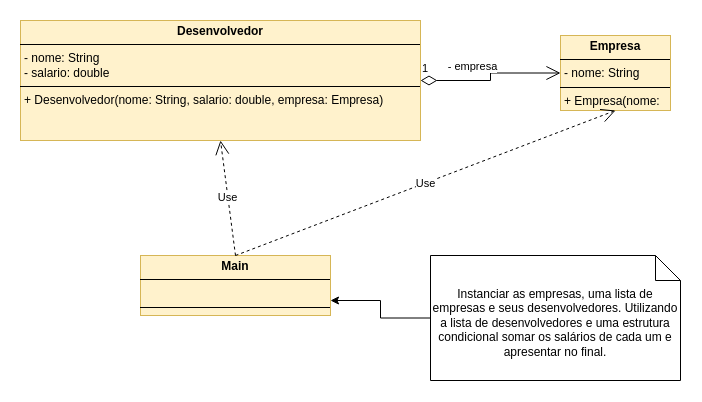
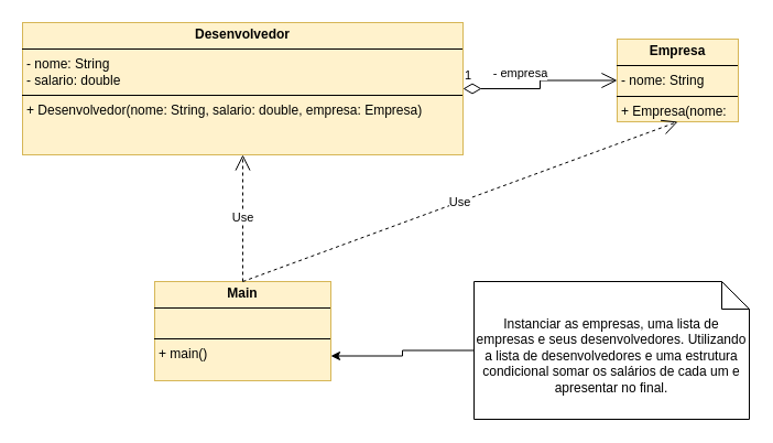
  <mxCell id="0" />
  <mxCell id="1" parent="0" />
  <mxCell id="2" value="&lt;p style=&quot;margin:0px;margin-top:4px;text-align:center;&quot;&gt;&lt;b&gt;Empresa&lt;/b&gt;&lt;/p&gt;&lt;hr size=&quot;1&quot; style=&quot;border-style:solid;&quot;&gt;&lt;p style=&quot;margin:0px;margin-left:4px;&quot;&gt;- nome: String&lt;br&gt;&lt;/p&gt;&lt;hr size=&quot;1&quot; style=&quot;border-style:solid;&quot;&gt;&lt;p style=&quot;margin:0px;margin-left:4px;&quot;&gt;+ Empresa(nome: String)&lt;/p&gt;" style="verticalAlign=top;align=left;overflow=fill;html=1;whiteSpace=wrap;fillColor=#fff2cc;strokeColor=#d6b656;" vertex="1" parent="1"><mxGeometry x="560" y="35" width="110" height="75" as="geometry" /></mxCell>
  <mxCell id="3" value="&lt;p style=&quot;margin:0px;margin-top:4px;text-align:center;&quot;&gt;&lt;b&gt;Desenvolvedor&lt;/b&gt;&lt;/p&gt;&lt;hr size=&quot;1&quot; style=&quot;border-style:solid;&quot;&gt;&lt;p style=&quot;margin:0px;margin-left:4px;&quot;&gt;- nome: String&lt;/p&gt;&lt;p style=&quot;margin:0px;margin-left:4px;&quot;&gt;- salario: double&lt;/p&gt;&lt;hr size=&quot;1&quot; style=&quot;border-style:solid;&quot;&gt;&lt;p style=&quot;margin:0px;margin-left:4px;&quot;&gt;+ Desenvolvedor(nome: String, salario: double, empresa: Empresa)&lt;br&gt;&lt;/p&gt;" style="verticalAlign=top;align=left;overflow=fill;html=1;whiteSpace=wrap;fillColor=#fff2cc;strokeColor=#d6b656;" vertex="1" parent="1"><mxGeometry x="20" y="20" width="400" height="120" as="geometry" /></mxCell>
  <mxCell id="4" value="1" style="endArrow=open;html=1;endSize=12;startArrow=diamondThin;startSize=14;startFill=0;edgeStyle=orthogonalEdgeStyle;align=left;verticalAlign=bottom;rounded=0;exitX=1;exitY=0.5;exitDx=0;exitDy=0;entryX=0;entryY=0.5;entryDx=0;entryDy=0;" edge="1" parent="1" source="3" target="2"><mxGeometry x="-1" y="3" relative="1" as="geometry"><mxPoint x="290" y="275" as="sourcePoint" /><mxPoint x="450" y="275" as="targetPoint" /></mxGeometry></mxCell>
  <mxCell id="5" value="- empresa" style="edgeLabel;html=1;align=center;verticalAlign=middle;resizable=0;points=[];" vertex="1" connectable="0" parent="4"><mxGeometry x="-0.676" y="-1" relative="1" as="geometry"><mxPoint x="27" y="-16" as="offset" /></mxGeometry></mxCell>
- <mxCell id="6" value="&lt;p style=&quot;margin:0px;margin-top:4px;text-align:center;&quot;&gt;&lt;b&gt;Main&lt;/b&gt;&lt;/p&gt;&lt;hr size=&quot;1&quot; style=&quot;border-style:solid;&quot;&gt;&lt;p style=&quot;margin:0px;margin-left:4px;&quot;&gt;&lt;br&gt;&lt;/p&gt;&lt;hr size=&quot;1&quot; style=&quot;border-style:solid;&quot;&gt;&lt;p style=&quot;margin:0px;margin-left:4px;&quot;&gt;+ main()&lt;br&gt;&lt;/p&gt;" style="verticalAlign=top;align=left;overflow=fill;html=1;whiteSpace=wrap;fillColor=#fff2cc;strokeColor=#d6b656;" vertex="1" parent="1"><mxGeometry x="140" y="255" width="190" height="60" as="geometry" /></mxCell>
+ <mxCell id="6" value="&lt;p style=&quot;margin:0px;margin-top:4px;text-align:center;&quot;&gt;&lt;b&gt;Main&lt;/b&gt;&lt;/p&gt;&lt;hr size=&quot;1&quot; style=&quot;border-style:solid;&quot;&gt;&lt;p style=&quot;margin:0px;margin-left:4px;&quot;&gt;&lt;br&gt;&lt;/p&gt;&lt;hr size=&quot;1&quot; style=&quot;border-style:solid;&quot;&gt;&lt;p style=&quot;margin:0px;margin-left:4px;&quot;&gt;+ main()&lt;br&gt;&lt;/p&gt;" style="verticalAlign=top;align=left;overflow=fill;html=1;whiteSpace=wrap;fillColor=#fff2cc;strokeColor=#d6b656;" vertex="1" parent="1"><mxGeometry x="140" y="255" width="160" height="90" as="geometry" /></mxCell>
  <mxCell id="7" value="Use" style="endArrow=open;endSize=12;dashed=1;html=1;rounded=0;entryX=0.5;entryY=1;entryDx=0;entryDy=0;exitX=0.5;exitY=0;exitDx=0;exitDy=0;" edge="1" parent="1" source="6" target="3"><mxGeometry width="160" relative="1" as="geometry"><mxPoint x="150" y="275" as="sourcePoint" /><mxPoint x="310" y="275" as="targetPoint" /></mxGeometry></mxCell>
  <mxCell id="8" value="Use" style="endArrow=open;endSize=12;dashed=1;html=1;rounded=0;entryX=0.5;entryY=1;entryDx=0;entryDy=0;exitX=0.5;exitY=0;exitDx=0;exitDy=0;" edge="1" parent="1" source="6" target="2"><mxGeometry width="160" relative="1" as="geometry"><mxPoint x="150" y="275" as="sourcePoint" /><mxPoint x="310" y="275" as="targetPoint" /></mxGeometry></mxCell>
  <mxCell id="9" style="edgeStyle=orthogonalEdgeStyle;rounded=0;orthogonalLoop=1;jettySize=auto;html=1;entryX=1;entryY=0.75;entryDx=0;entryDy=0;" edge="1" parent="1" source="10" target="6"><mxGeometry relative="1" as="geometry" /></mxCell>
  <mxCell id="10" value="Instanciar as empresas, uma lista de empresas e seus desenvolvedores. Utilizando a lista de desenvolvedores e uma estrutura condicional somar os salários de cada um e apresentar no final." style="shape=note2;boundedLbl=1;whiteSpace=wrap;html=1;size=25;verticalAlign=top;align=center;" vertex="1" parent="1"><mxGeometry x="430" y="255" width="250" height="125" as="geometry" /></mxCell>
